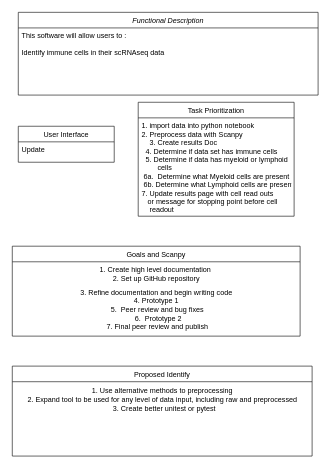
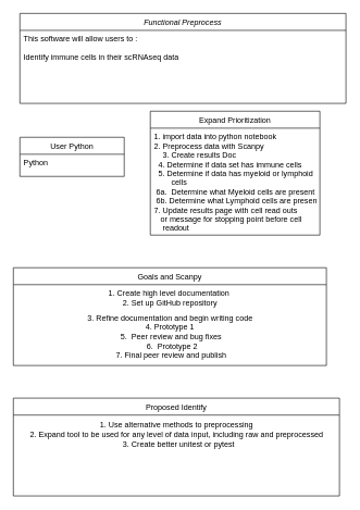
  <mxCell id="0" />
  <mxCell id="1" parent="0" />
- <mxCell id="2" value="Functional Description" style="swimlane;fontStyle=2;align=center;verticalAlign=top;childLayout=stackLayout;horizontal=1;startSize=26;horizontalStack=0;resizeParent=1;resizeLast=0;collapsible=1;marginBottom=0;rounded=0;shadow=0;strokeWidth=1;" parent="1" vertex="1"><mxGeometry x="30" y="20" width="500" height="138" as="geometry"><mxRectangle x="230" y="140" width="160" height="26" as="alternateBounds" /></mxGeometry></mxCell>
+ <mxCell id="2" value="Functional Preprocess" style="swimlane;fontStyle=2;align=center;verticalAlign=top;childLayout=stackLayout;horizontal=1;startSize=26;horizontalStack=0;resizeParent=1;resizeLast=0;collapsible=1;marginBottom=0;rounded=0;shadow=0;strokeWidth=1;" parent="1" vertex="1"><mxGeometry x="30" y="20" width="500" height="138" as="geometry"><mxRectangle x="230" y="140" width="160" height="26" as="alternateBounds" /></mxGeometry></mxCell>
  <mxCell id="3" value="This software will allow users to :&#10; &#10;Identify immune cells in their scRNAseq data " style="text;align=left;verticalAlign=top;spacingLeft=4;spacingRight=4;overflow=hidden;rotatable=0;points=[[0,0.5],[1,0.5]];portConstraint=eastwest;" parent="2" vertex="1"><mxGeometry y="26" width="500" height="104" as="geometry" /></mxCell>
- <mxCell id="4" value="User Interface" style="swimlane;fontStyle=0;align=center;verticalAlign=top;childLayout=stackLayout;horizontal=1;startSize=26;horizontalStack=0;resizeParent=1;resizeLast=0;collapsible=1;marginBottom=0;rounded=0;shadow=0;strokeWidth=1;" parent="1" vertex="1"><mxGeometry x="30" y="210" width="160" height="60" as="geometry"><mxRectangle x="340" y="380" width="170" height="26" as="alternateBounds" /></mxGeometry></mxCell>
- <mxCell id="5" value="Update" style="text;align=left;verticalAlign=top;spacingLeft=4;spacingRight=4;overflow=hidden;rotatable=0;points=[[0,0.5],[1,0.5]];portConstraint=eastwest;" parent="4" vertex="1"><mxGeometry y="26" width="160" height="26" as="geometry" /></mxCell>
+ <mxCell id="4" value="User Python" style="swimlane;fontStyle=0;align=center;verticalAlign=top;childLayout=stackLayout;horizontal=1;startSize=26;horizontalStack=0;resizeParent=1;resizeLast=0;collapsible=1;marginBottom=0;rounded=0;shadow=0;strokeWidth=1;" parent="1" vertex="1"><mxGeometry x="30" y="210" width="160" height="60" as="geometry"><mxRectangle x="340" y="380" width="170" height="26" as="alternateBounds" /></mxGeometry></mxCell>
+ <mxCell id="5" value="Python" style="text;align=left;verticalAlign=top;spacingLeft=4;spacingRight=4;overflow=hidden;rotatable=0;points=[[0,0.5],[1,0.5]];portConstraint=eastwest;" parent="4" vertex="1"><mxGeometry y="26" width="160" height="26" as="geometry" /></mxCell>
  <mxCell id="6" value="Goals and Scanpy" style="swimlane;fontStyle=0;align=center;verticalAlign=top;childLayout=stackLayout;horizontal=1;startSize=26;horizontalStack=0;resizeParent=1;resizeLast=0;collapsible=1;marginBottom=0;rounded=0;shadow=0;strokeWidth=1;" parent="1" vertex="1"><mxGeometry x="20" y="410" width="480" height="150" as="geometry"><mxRectangle x="550" y="140" width="160" height="26" as="alternateBounds" /></mxGeometry></mxCell>
  <mxCell id="7" value="1. Create high level documentation&amp;nbsp;&lt;br&gt;2. Set up GitHub repository" style="text;html=1;align=center;verticalAlign=middle;resizable=0;points=[];autosize=1;strokeColor=none;fillColor=none;" vertex="1" parent="6"><mxGeometry y="26" width="480" height="40" as="geometry" /></mxCell>
  <mxCell id="8" value="3. Refine documentation and begin writing code&lt;br&gt;4. Prototype 1&lt;br&gt;&amp;nbsp;5. &amp;nbsp;Peer review and bug fixes&lt;br&gt;&amp;nbsp; 6. &amp;nbsp;Prototype 2&lt;br&gt;&amp;nbsp; 7. Final peer review and publish&amp;nbsp;" style="text;html=1;align=center;verticalAlign=middle;resizable=0;points=[];autosize=1;strokeColor=none;fillColor=none;" vertex="1" parent="6"><mxGeometry y="66" width="480" height="80" as="geometry" /></mxCell>
- <mxCell id="9" value="Task Prioritization" style="swimlane;fontStyle=0;align=center;verticalAlign=top;childLayout=stackLayout;horizontal=1;startSize=26;horizontalStack=0;resizeParent=1;resizeLast=0;collapsible=1;marginBottom=0;rounded=0;shadow=0;strokeWidth=1;" parent="1" vertex="1"><mxGeometry x="230" y="170" width="260" height="190" as="geometry"><mxRectangle x="550" y="140" width="160" height="26" as="alternateBounds" /></mxGeometry></mxCell>
+ <mxCell id="9" value="Expand Prioritization" style="swimlane;fontStyle=0;align=center;verticalAlign=top;childLayout=stackLayout;horizontal=1;startSize=26;horizontalStack=0;resizeParent=1;resizeLast=0;collapsible=1;marginBottom=0;rounded=0;shadow=0;strokeWidth=1;" parent="1" vertex="1"><mxGeometry x="230" y="170" width="260" height="190" as="geometry"><mxRectangle x="550" y="140" width="160" height="26" as="alternateBounds" /></mxGeometry></mxCell>
  <mxCell id="10" value="1. import data into python notebook&#10;2. Preprocess data with Scanpy&#10;    3. Create results Doc&#10;  4. Determine if data set has immune cells &#10;  5. Determine if data has myeloid or lymphoid &#10;        cells&#10; 6a.  Determine what Myeloid cells are present&#10; 6b. Determine what Lymphoid cells are present&#10;7. Update results page with cell read outs&#10;   or message for stopping point before cell &#10;    readout" style="text;align=left;verticalAlign=top;spacingLeft=4;spacingRight=4;overflow=hidden;rotatable=0;points=[[0,0.5],[1,0.5]];portConstraint=eastwest;" parent="9" vertex="1"><mxGeometry y="26" width="260" height="164" as="geometry" /></mxCell>
  <mxCell id="11" value="Proposed Identify" style="swimlane;fontStyle=0;align=center;verticalAlign=top;childLayout=stackLayout;horizontal=1;startSize=26;horizontalStack=0;resizeParent=1;resizeLast=0;collapsible=1;marginBottom=0;rounded=0;shadow=0;strokeWidth=1;" parent="1" vertex="1"><mxGeometry x="20" y="610" width="500" height="150" as="geometry"><mxRectangle x="550" y="140" width="160" height="26" as="alternateBounds" /></mxGeometry></mxCell>
  <mxCell id="12" value="1. Use alternative methods to preprocessing&lt;br&gt;2. Expand tool to be used for any level of data input, including raw and preprocessed&lt;br&gt;&amp;nbsp; 3. Create better unitest or pytest&lt;br&gt;" style="text;html=1;align=center;verticalAlign=middle;resizable=0;points=[];autosize=1;strokeColor=none;fillColor=none;" vertex="1" parent="11"><mxGeometry y="26" width="500" height="60" as="geometry" /></mxCell>
